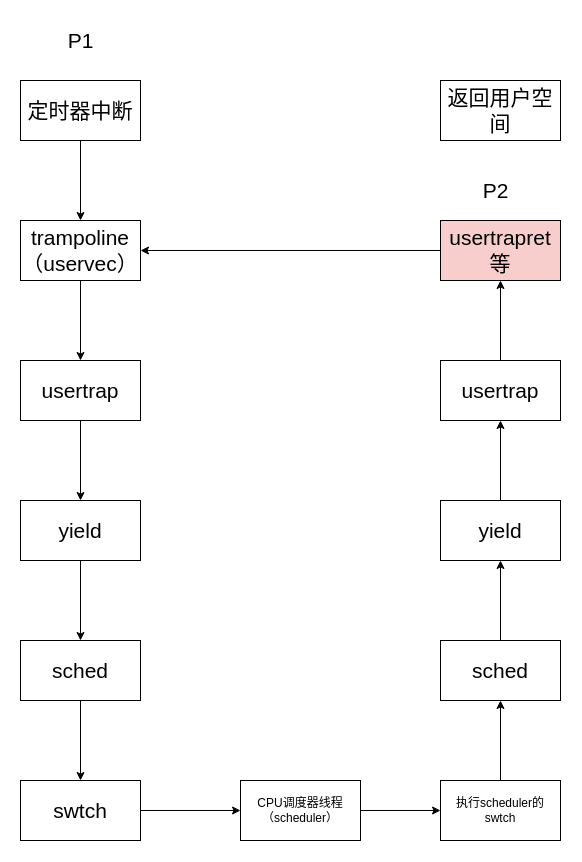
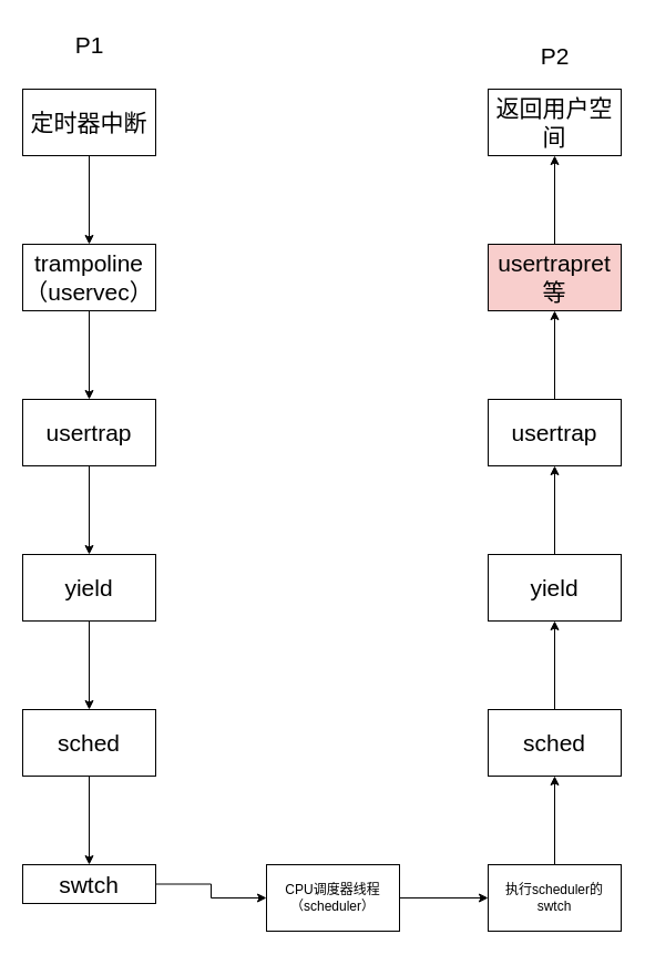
  <mxCell id="0" />
  <mxCell id="1" parent="0" />
  <mxCell id="2" value="" style="edgeStyle=orthogonalEdgeStyle;rounded=0;orthogonalLoop=1;jettySize=auto;html=1;fontSize=21;" edge="1" parent="1" source="3" target="6"><mxGeometry relative="1" as="geometry" /></mxCell>
  <mxCell id="3" value="&lt;span style=&quot;font-size: 21px;&quot;&gt;定时器中断&lt;/span&gt;" style="rounded=0;whiteSpace=wrap;html=1;" vertex="1" parent="1"><mxGeometry x="20" y="80" width="120" height="60" as="geometry" /></mxCell>
  <mxCell id="4" value="P1" style="text;html=1;resizable=0;autosize=1;align=center;verticalAlign=middle;points=[];fillColor=none;strokeColor=none;rounded=0;fontSize=21;" vertex="1" parent="1"><mxGeometry x="55" y="20" width="50" height="40" as="geometry" /></mxCell>
  <mxCell id="5" value="" style="edgeStyle=orthogonalEdgeStyle;rounded=0;orthogonalLoop=1;jettySize=auto;html=1;fontSize=21;" edge="1" parent="1" source="6" target="8"><mxGeometry relative="1" as="geometry" /></mxCell>
  <mxCell id="6" value="&lt;span style=&quot;font-size: 21px;&quot;&gt;trampoline&lt;br&gt;（uservec）&lt;br&gt;&lt;/span&gt;" style="whiteSpace=wrap;html=1;rounded=0;" vertex="1" parent="1"><mxGeometry x="20" y="220" width="120" height="60" as="geometry" /></mxCell>
  <mxCell id="7" value="" style="edgeStyle=orthogonalEdgeStyle;rounded=0;orthogonalLoop=1;jettySize=auto;html=1;fontSize=21;" edge="1" parent="1" source="8" target="10"><mxGeometry relative="1" as="geometry" /></mxCell>
  <mxCell id="8" value="&lt;font style=&quot;font-size: 21px;&quot;&gt;usertrap&lt;/font&gt;" style="whiteSpace=wrap;html=1;rounded=0;" vertex="1" parent="1"><mxGeometry x="20" y="360" width="120" height="60" as="geometry" /></mxCell>
  <mxCell id="9" value="" style="edgeStyle=orthogonalEdgeStyle;rounded=0;orthogonalLoop=1;jettySize=auto;html=1;fontSize=21;" edge="1" parent="1" source="10" target="12"><mxGeometry relative="1" as="geometry" /></mxCell>
  <mxCell id="10" value="&lt;font style=&quot;font-size: 21px;&quot;&gt;yield&lt;/font&gt;" style="whiteSpace=wrap;html=1;rounded=0;" vertex="1" parent="1"><mxGeometry x="20" y="500" width="120" height="60" as="geometry" /></mxCell>
  <mxCell id="11" value="" style="edgeStyle=orthogonalEdgeStyle;rounded=0;orthogonalLoop=1;jettySize=auto;html=1;fontSize=21;" edge="1" parent="1" source="12" target="14"><mxGeometry relative="1" as="geometry" /></mxCell>
  <mxCell id="12" value="&lt;font style=&quot;font-size: 21px;&quot;&gt;sched&lt;/font&gt;" style="whiteSpace=wrap;html=1;rounded=0;" vertex="1" parent="1"><mxGeometry x="20" y="640" width="120" height="60" as="geometry" /></mxCell>
  <mxCell id="13" value="" style="edgeStyle=orthogonalEdgeStyle;rounded=0;orthogonalLoop=1;jettySize=auto;html=1;fontSize=21;" edge="1" parent="1" source="14" target="16"><mxGeometry relative="1" as="geometry" /></mxCell>
- <mxCell id="14" value="&lt;font style=&quot;font-size: 21px;&quot;&gt;swtch&lt;/font&gt;" style="whiteSpace=wrap;html=1;rounded=0;" vertex="1" parent="1"><mxGeometry x="20" y="780" width="120" height="60" as="geometry" /></mxCell>
+ <mxCell id="14" value="&lt;font style=&quot;font-size: 21px;&quot;&gt;swtch&lt;/font&gt;" style="whiteSpace=wrap;html=1;rounded=0;" vertex="1" parent="1"><mxGeometry x="20" y="780" width="120" height="35" as="geometry" /></mxCell>
  <mxCell id="15" value="" style="edgeStyle=orthogonalEdgeStyle;rounded=0;orthogonalLoop=1;jettySize=auto;html=1;fontSize=21;" edge="1" parent="1" source="16" target="18"><mxGeometry relative="1" as="geometry" /></mxCell>
  <mxCell id="16" value="CPU调度器线程（scheduler）" style="whiteSpace=wrap;html=1;rounded=0;" vertex="1" parent="1"><mxGeometry x="240" y="780" width="120" height="60" as="geometry" /></mxCell>
  <mxCell id="17" value="" style="edgeStyle=orthogonalEdgeStyle;rounded=0;orthogonalLoop=1;jettySize=auto;html=1;fontSize=21;" edge="1" parent="1" source="18" target="20"><mxGeometry relative="1" as="geometry" /></mxCell>
  <mxCell id="18" value="执行scheduler的swtch" style="whiteSpace=wrap;html=1;rounded=0;" vertex="1" parent="1"><mxGeometry x="440" y="780" width="120" height="60" as="geometry" /></mxCell>
  <mxCell id="19" value="" style="edgeStyle=orthogonalEdgeStyle;rounded=0;orthogonalLoop=1;jettySize=auto;html=1;fontSize=21;" edge="1" parent="1" source="20" target="22"><mxGeometry relative="1" as="geometry" /></mxCell>
  <mxCell id="20" value="sched" style="whiteSpace=wrap;html=1;rounded=0;fontSize=21;" vertex="1" parent="1"><mxGeometry x="440" y="640" width="120" height="60" as="geometry" /></mxCell>
  <mxCell id="21" value="" style="edgeStyle=orthogonalEdgeStyle;rounded=0;orthogonalLoop=1;jettySize=auto;html=1;fontSize=21;" edge="1" parent="1" source="22" target="24"><mxGeometry relative="1" as="geometry" /></mxCell>
  <mxCell id="22" value="yield" style="whiteSpace=wrap;html=1;rounded=0;fontSize=21;" vertex="1" parent="1"><mxGeometry x="440" y="500" width="120" height="60" as="geometry" /></mxCell>
  <mxCell id="23" value="" style="edgeStyle=orthogonalEdgeStyle;rounded=0;orthogonalLoop=1;jettySize=auto;html=1;fontSize=21;" edge="1" parent="1" source="24" target="26"><mxGeometry relative="1" as="geometry" /></mxCell>
  <mxCell id="24" value="usertrap" style="whiteSpace=wrap;html=1;rounded=0;fontSize=21;" vertex="1" parent="1"><mxGeometry x="440" y="360" width="120" height="60" as="geometry" /></mxCell>
- <mxCell id="25" value="" style="edgeStyle=orthogonalEdgeStyle;rounded=0;orthogonalLoop=1;jettySize=auto;html=1;fontSize=21;" edge="1" parent="1" source="26" target="6"><mxGeometry relative="1" as="geometry" /></mxCell>
+ <mxCell id="25" value="" style="edgeStyle=orthogonalEdgeStyle;rounded=0;orthogonalLoop=1;jettySize=auto;html=1;fontSize=21;" edge="1" parent="1" source="26" target="27"><mxGeometry relative="1" as="geometry" /></mxCell>
  <mxCell id="26" value="usertrapret等" style="whiteSpace=wrap;html=1;rounded=0;fontSize=21;fillColor=#f8cecc;" vertex="1" parent="1"><mxGeometry x="440" y="220" width="120" height="60" as="geometry" /></mxCell>
  <mxCell id="27" value="返回用户空间" style="whiteSpace=wrap;html=1;rounded=0;fontSize=21;" vertex="1" parent="1"><mxGeometry x="440" y="80" width="120" height="60" as="geometry" /></mxCell>
- <mxCell id="28" value="P2" style="text;html=1;resizable=0;autosize=1;align=center;verticalAlign=middle;points=[];fillColor=none;strokeColor=none;rounded=0;fontSize=21;" vertex="1" parent="1"><mxGeometry x="470" y="170" width="50" height="40" as="geometry" /></mxCell>
+ <mxCell id="28" value="P2" style="text;html=1;resizable=0;autosize=1;align=center;verticalAlign=middle;points=[];fillColor=none;strokeColor=none;rounded=0;fontSize=21;" vertex="1" parent="1"><mxGeometry x="475" y="30" width="50" height="40" as="geometry" /></mxCell>
